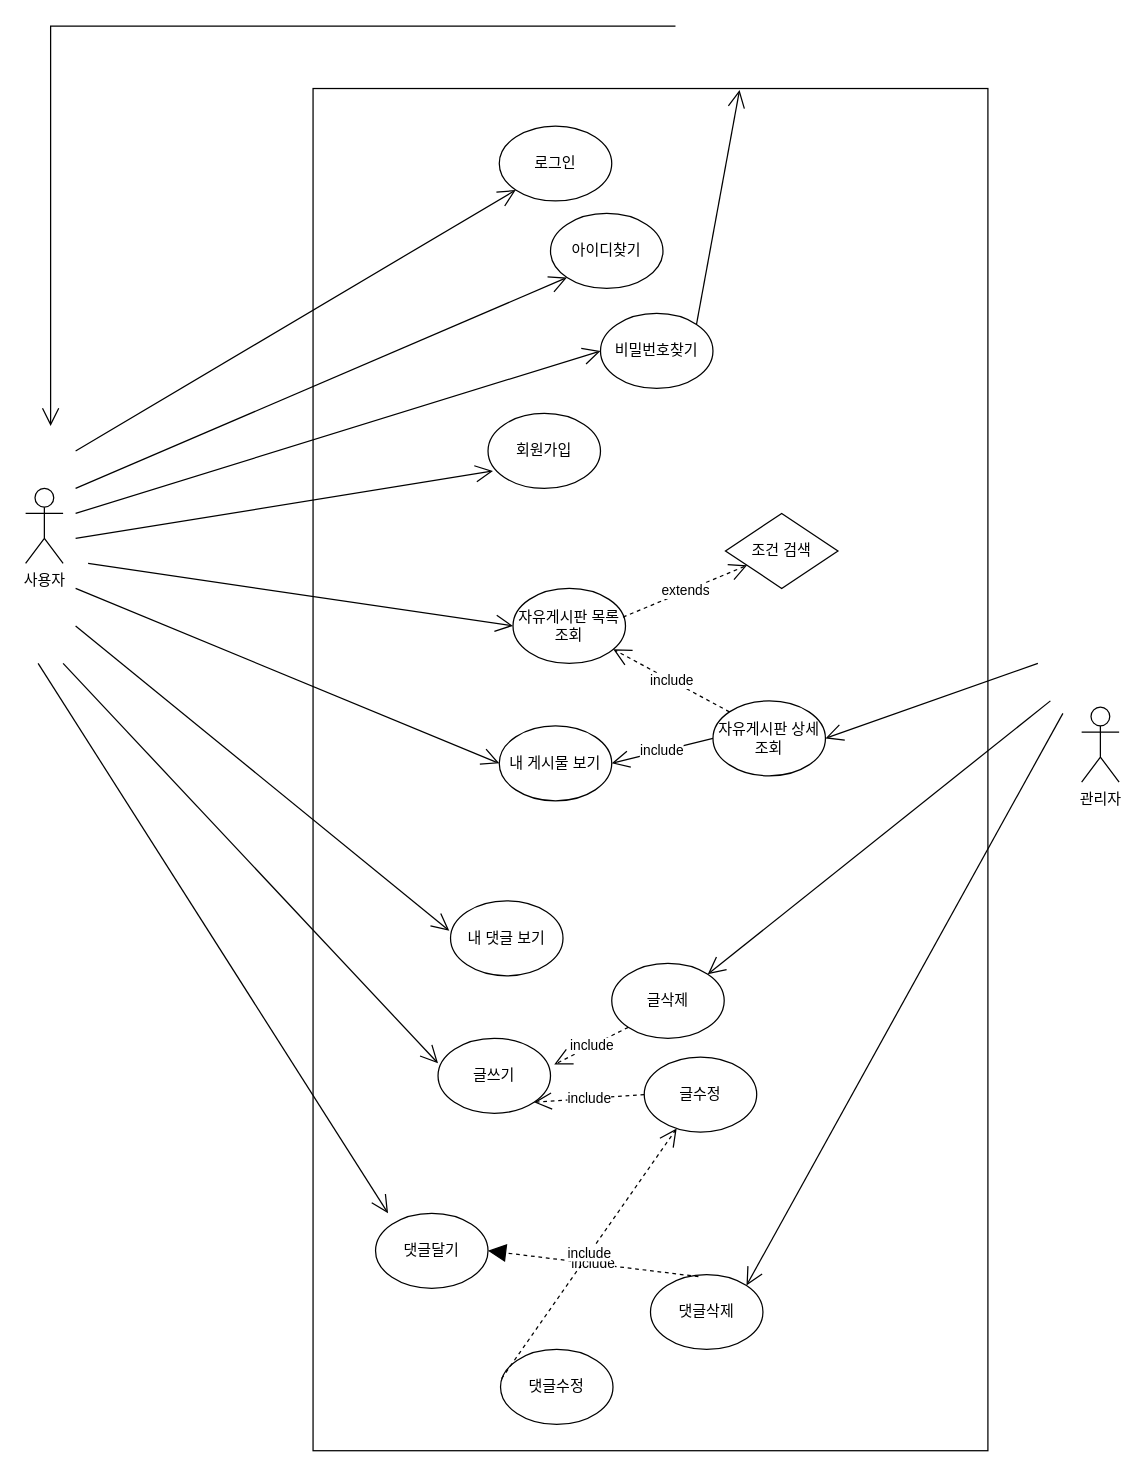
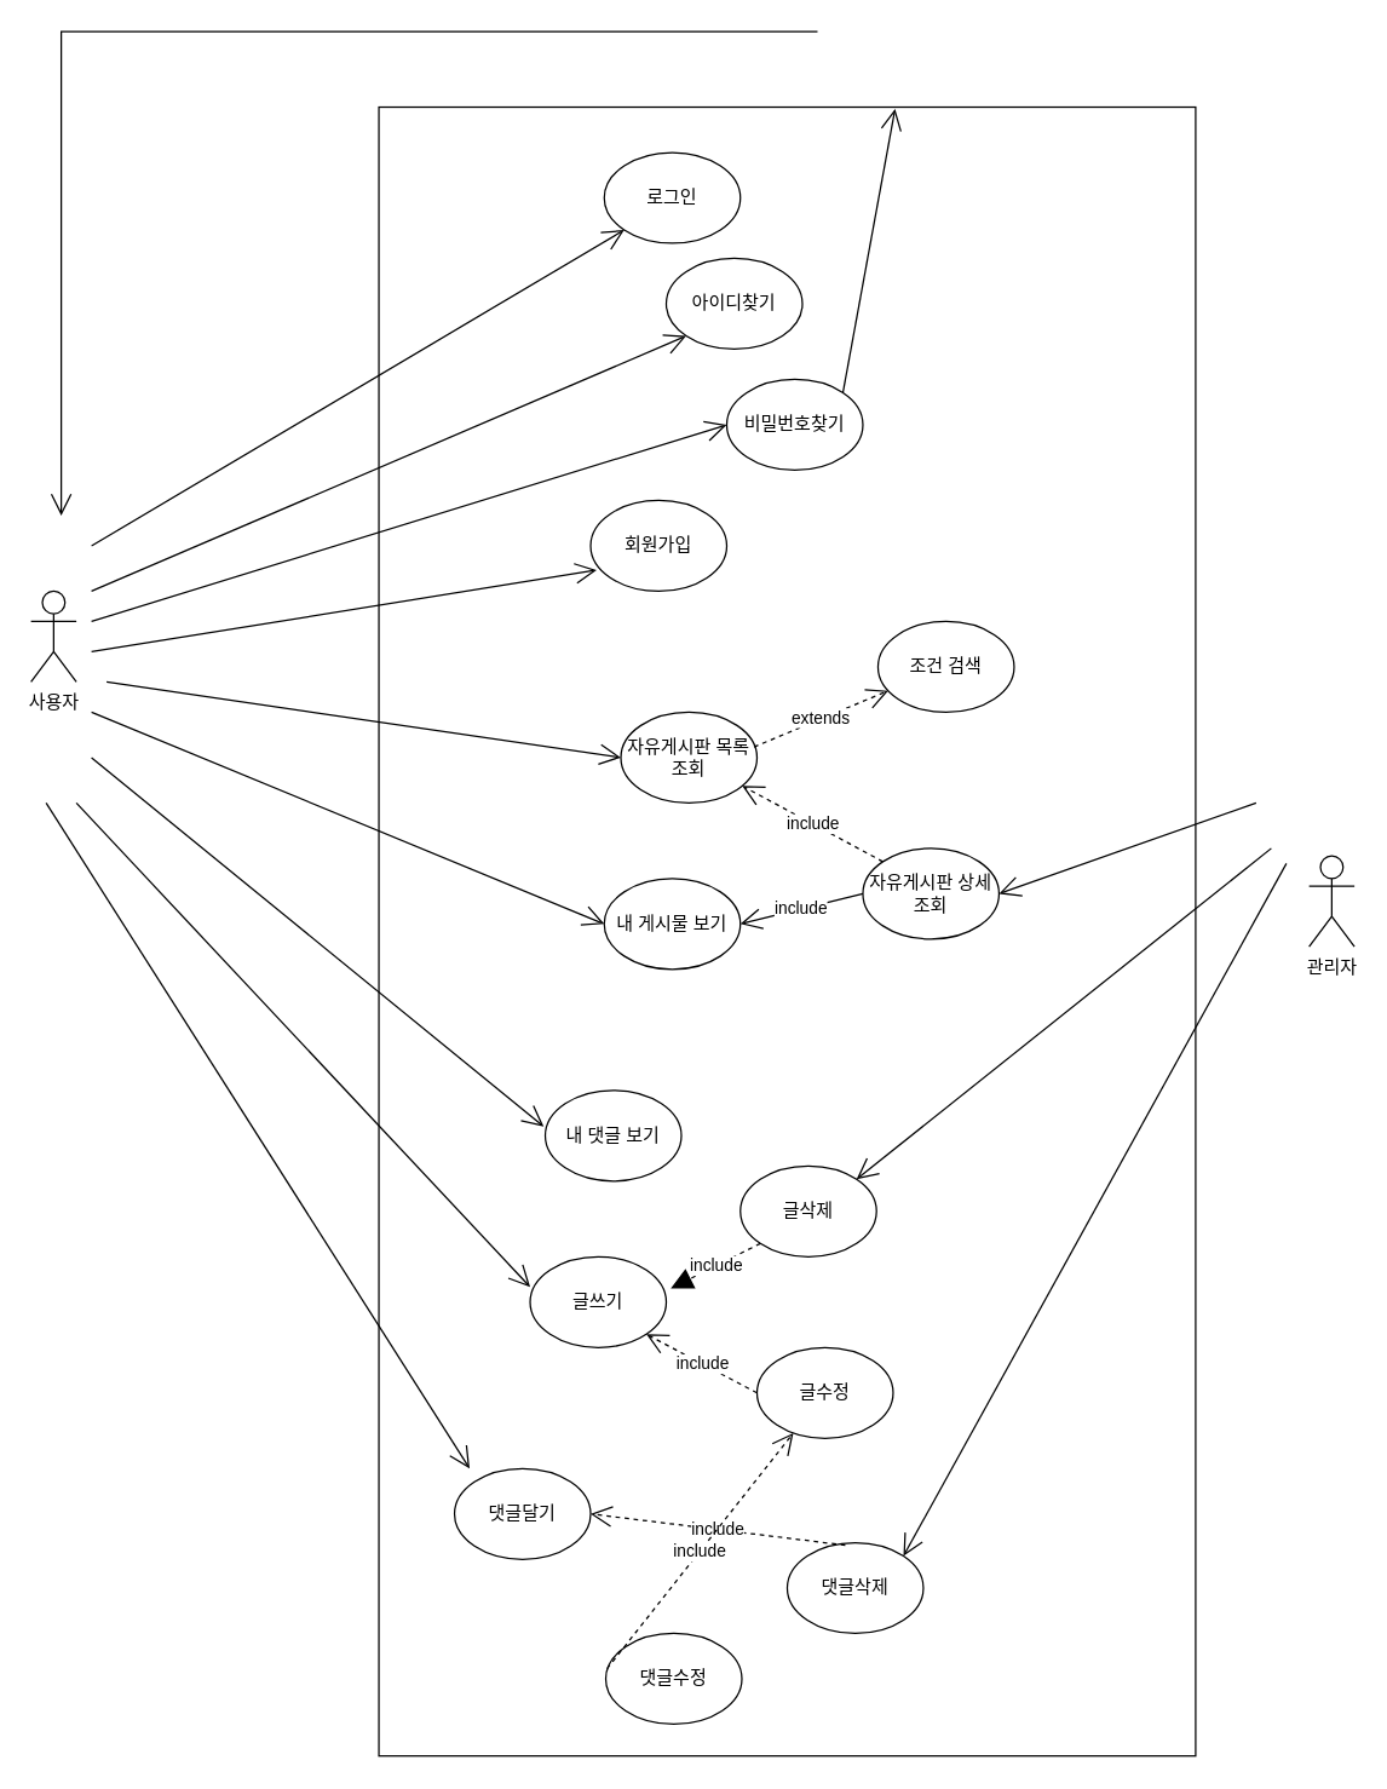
  <mxCell id="0" />
  <mxCell id="1" parent="0" />
  <mxCell id="2" value="사용자" style="shape=umlActor;verticalLabelPosition=bottom;verticalAlign=top;html=1;outlineConnect=0;" vertex="1" parent="1"><mxGeometry x="20" y="390" width="30" height="60" as="geometry" /></mxCell>
  <mxCell id="3" value="" style="rounded=0;whiteSpace=wrap;html=1;" vertex="1" parent="1"><mxGeometry x="250" y="70" width="540" height="1090" as="geometry" /></mxCell>
  <mxCell id="4" value="회원가입" style="ellipse;whiteSpace=wrap;html=1;" vertex="1" parent="1"><mxGeometry x="390" y="330" width="90" height="60" as="geometry" /></mxCell>
  <mxCell id="5" value="로그인" style="ellipse;whiteSpace=wrap;html=1;" vertex="1" parent="1"><mxGeometry x="399" y="100" width="90" height="60" as="geometry" /></mxCell>
  <mxCell id="6" value="아이디찾기" style="ellipse;whiteSpace=wrap;html=1;" vertex="1" parent="1"><mxGeometry x="440" y="170" width="90" height="60" as="geometry" /></mxCell>
  <mxCell id="7" value="비밀번호찾기" style="ellipse;whiteSpace=wrap;html=1;" vertex="1" parent="1"><mxGeometry x="480" y="250" width="90" height="60" as="geometry" /></mxCell>
  <mxCell id="8" value="자유게시판 목록 조회" style="ellipse;whiteSpace=wrap;html=1;" vertex="1" parent="1"><mxGeometry x="410" y="470" width="90" height="60" as="geometry" /></mxCell>
  <mxCell id="9" value="자유게시판 상세조회" style="ellipse;whiteSpace=wrap;html=1;" vertex="1" parent="1"><mxGeometry x="570" y="560" width="90" height="60" as="geometry" /></mxCell>
  <mxCell id="10" value="댓글달기" style="ellipse;whiteSpace=wrap;html=1;" vertex="1" parent="1"><mxGeometry x="300" y="970" width="90" height="60" as="geometry" /></mxCell>
  <mxCell id="11" value="댓글수정&lt;br&gt;" style="ellipse;whiteSpace=wrap;html=1;" vertex="1" parent="1"><mxGeometry x="400" y="1079" width="90" height="60" as="geometry" /></mxCell>
  <mxCell id="12" value="댓글삭제" style="ellipse;whiteSpace=wrap;html=1;" vertex="1" parent="1"><mxGeometry x="520" y="1019" width="90" height="60" as="geometry" /></mxCell>
  <mxCell id="13" value="내 게시물 보기" style="ellipse;whiteSpace=wrap;html=1;" vertex="1" parent="1"><mxGeometry x="399" y="580" width="90" height="60" as="geometry" /></mxCell>
  <mxCell id="14" value="내 댓글 보기" style="ellipse;whiteSpace=wrap;html=1;" vertex="1" parent="1"><mxGeometry x="360" y="720" width="90" height="60" as="geometry" /></mxCell>
  <mxCell id="15" value="" style="endArrow=open;endFill=1;endSize=12;html=1;rounded=0;entryX=0;entryY=1;entryDx=0;entryDy=0;" edge="1" parent="1" target="6"><mxGeometry width="160" relative="1" as="geometry"><mxPoint x="60" y="390" as="sourcePoint" /><mxPoint x="750" y="380" as="targetPoint" /></mxGeometry></mxCell>
  <mxCell id="16" value="" style="endArrow=open;endFill=1;endSize=12;html=1;rounded=0;entryX=0;entryY=0.5;entryDx=0;entryDy=0;" edge="1" parent="1" target="7"><mxGeometry width="160" relative="1" as="geometry"><mxPoint x="60" y="410" as="sourcePoint" /><mxPoint x="313.18" y="181.213" as="targetPoint" /></mxGeometry></mxCell>
  <mxCell id="17" value="" style="endArrow=open;endFill=1;endSize=12;html=1;rounded=0;entryX=0.044;entryY=0.767;entryDx=0;entryDy=0;entryPerimeter=0;" edge="1" parent="1" target="4"><mxGeometry width="160" relative="1" as="geometry"><mxPoint x="60" y="430" as="sourcePoint" /><mxPoint x="304" y="240" as="targetPoint" /></mxGeometry></mxCell>
  <mxCell id="18" value="" style="endArrow=open;endFill=1;endSize=12;html=1;rounded=0;entryX=0;entryY=0.5;entryDx=0;entryDy=0;" edge="1" parent="1" target="8"><mxGeometry width="160" relative="1" as="geometry"><mxPoint x="70" y="450" as="sourcePoint" /><mxPoint x="363.96" y="346.02" as="targetPoint" /></mxGeometry></mxCell>
  <mxCell id="19" value="" style="endArrow=open;endFill=1;endSize=12;html=1;rounded=0;entryX=0;entryY=0.5;entryDx=0;entryDy=0;" edge="1" parent="1" target="13"><mxGeometry width="160" relative="1" as="geometry"><mxPoint x="60" y="470" as="sourcePoint" /><mxPoint x="360" y="480" as="targetPoint" /></mxGeometry></mxCell>
  <mxCell id="20" value="" style="endArrow=open;endFill=1;endSize=12;html=1;rounded=0;entryX=-0.011;entryY=0.4;entryDx=0;entryDy=0;entryPerimeter=0;" edge="1" parent="1" target="14"><mxGeometry width="160" relative="1" as="geometry"><mxPoint x="60" y="500" as="sourcePoint" /><mxPoint x="379" y="610" as="targetPoint" /></mxGeometry></mxCell>
  <mxCell id="21" value="" style="endArrow=open;endFill=1;endSize=12;html=1;rounded=0;entryX=0;entryY=1;entryDx=0;entryDy=0;" edge="1" parent="1" target="5"><mxGeometry width="160" relative="1" as="geometry"><mxPoint x="60" y="360" as="sourcePoint" /><mxPoint x="313.18" y="181.213" as="targetPoint" /></mxGeometry></mxCell>
  <mxCell id="22" value="" style="endArrow=open;endFill=1;endSize=12;html=1;rounded=0;entryX=0.632;entryY=0.001;entryDx=0;entryDy=0;exitX=1;exitY=0;exitDx=0;exitDy=0;entryPerimeter=0;" edge="1" parent="1" source="7" target="3"><mxGeometry width="160" relative="1" as="geometry"><mxPoint x="570" y="250" as="sourcePoint" /><mxPoint x="490" y="290" as="targetPoint" /></mxGeometry></mxCell>
  <mxCell id="23" value="" style="endArrow=open;endFill=1;endSize=12;html=1;rounded=0;" edge="1" parent="1"><mxGeometry width="160" relative="1" as="geometry"><mxPoint x="540" y="20" as="sourcePoint" /><mxPoint x="40" y="340" as="targetPoint" /><Array as="points"><mxPoint x="40" y="20" /></Array></mxGeometry></mxCell>
  <mxCell id="24" value="include" style="endArrow=open;endSize=12;dashed=1;html=1;rounded=0;exitX=0;exitY=0;exitDx=0;exitDy=0;" edge="1" parent="1" source="9" target="8"><mxGeometry width="160" relative="1" as="geometry"><mxPoint x="540" y="550" as="sourcePoint" /><mxPoint x="700" y="550" as="targetPoint" /></mxGeometry></mxCell>
  <mxCell id="25" value="include" style="endArrow=open;endSize=12;dashed=0;html=1;rounded=0;exitX=0;exitY=0.5;exitDx=0;exitDy=0;entryX=1;entryY=0.5;entryDx=0;entryDy=0;" edge="1" parent="1" source="9" target="13"><mxGeometry width="160" relative="1" as="geometry"><mxPoint x="593.18" y="578.787" as="sourcePoint" /><mxPoint x="500.072" y="528.797" as="targetPoint" /></mxGeometry></mxCell>
- <mxCell id="26" value="include" style="endArrow=block;endSize=12;dashed=1;html=1;rounded=0;exitX=0.426;exitY=0.028;exitDx=0;exitDy=0;entryX=1;entryY=0.5;entryDx=0;entryDy=0;exitPerimeter=0;" edge="1" parent="1" source="12" target="10"><mxGeometry width="160" relative="1" as="geometry"><mxPoint x="605.02" y="625.86" as="sourcePoint" /><mxPoint x="460" y="753.34" as="targetPoint" /></mxGeometry></mxCell>
+ <mxCell id="26" value="include" style="endArrow=open;endSize=12;dashed=1;html=1;rounded=0;exitX=0.426;exitY=0.028;exitDx=0;exitDy=0;entryX=1;entryY=0.5;entryDx=0;entryDy=0;exitPerimeter=0;" edge="1" parent="1" source="12" target="10"><mxGeometry width="160" relative="1" as="geometry"><mxPoint x="605.02" y="625.86" as="sourcePoint" /><mxPoint x="460" y="753.34" as="targetPoint" /></mxGeometry></mxCell>
  <mxCell id="27" value="include" style="endArrow=open;endSize=12;dashed=1;html=1;rounded=0;exitX=0.009;exitY=0.389;exitDx=0;exitDy=0;exitPerimeter=0;" edge="1" parent="1" source="11" target="33"><mxGeometry width="160" relative="1" as="geometry"><mxPoint x="778.34" y="651.68" as="sourcePoint" /><mxPoint x="755" y="580" as="targetPoint" /></mxGeometry></mxCell>
- <mxCell id="28" value="조건 검색" style="rhombus;whiteSpace=wrap;html=1;" vertex="1" parent="1"><mxGeometry x="580" y="410" width="90" height="60" as="geometry" /></mxCell>
+ <mxCell id="28" value="조건 검색" style="ellipse;whiteSpace=wrap;html=1;" vertex="1" parent="1"><mxGeometry x="580" y="410" width="90" height="60" as="geometry" /></mxCell>
  <mxCell id="29" value="extends" style="endArrow=open;endSize=12;dashed=1;html=1;rounded=0;exitX=0.978;exitY=0.383;exitDx=0;exitDy=0;exitPerimeter=0;" edge="1" parent="1" source="8" target="28"><mxGeometry width="160" relative="1" as="geometry"><mxPoint x="669.46" y="592.26" as="sourcePoint" /><mxPoint x="718.847" y="567.864" as="targetPoint" /></mxGeometry></mxCell>
  <mxCell id="30" value="" style="endArrow=open;endFill=1;endSize=12;html=1;rounded=0;" edge="1" parent="1"><mxGeometry width="160" relative="1" as="geometry"><mxPoint x="30" y="530" as="sourcePoint" /><mxPoint x="310" y="970" as="targetPoint" /></mxGeometry></mxCell>
  <mxCell id="31" value="" style="endArrow=open;endFill=1;endSize=12;html=1;rounded=0;" edge="1" parent="1"><mxGeometry width="160" relative="1" as="geometry"><mxPoint x="50" y="530" as="sourcePoint" /><mxPoint x="350" y="850" as="targetPoint" /></mxGeometry></mxCell>
  <mxCell id="32" value="글쓰기" style="ellipse;whiteSpace=wrap;html=1;" vertex="1" parent="1"><mxGeometry x="350" y="830" width="90" height="60" as="geometry" /></mxCell>
- <mxCell id="33" value="글수정" style="ellipse;whiteSpace=wrap;html=1;" vertex="1" parent="1"><mxGeometry x="515" y="845" width="90" height="60" as="geometry" /></mxCell>
+ <mxCell id="33" value="글수정" style="ellipse;whiteSpace=wrap;html=1;" vertex="1" parent="1"><mxGeometry x="500" y="890" width="90" height="60" as="geometry" /></mxCell>
  <mxCell id="34" value="글삭제" style="ellipse;whiteSpace=wrap;html=1;" vertex="1" parent="1"><mxGeometry x="489" y="770" width="90" height="60" as="geometry" /></mxCell>
- <mxCell id="35" value="include" style="endArrow=open;endSize=12;dashed=1;html=1;rounded=0;exitX=0;exitY=1;exitDx=0;exitDy=0;entryX=1.033;entryY=0.35;entryDx=0;entryDy=0;entryPerimeter=0;" edge="1" parent="1" source="34" target="32"><mxGeometry width="160" relative="1" as="geometry"><mxPoint x="500.81" y="1093.34" as="sourcePoint" /><mxPoint x="386.82" y="1031.213" as="targetPoint" /></mxGeometry></mxCell>
+ <mxCell id="35" value="include" style="endArrow=block;endSize=12;dashed=1;html=1;rounded=0;exitX=0;exitY=1;exitDx=0;exitDy=0;entryX=1.033;entryY=0.35;entryDx=0;entryDy=0;entryPerimeter=0;" edge="1" parent="1" source="34" target="32"><mxGeometry width="160" relative="1" as="geometry"><mxPoint x="500.81" y="1093.34" as="sourcePoint" /><mxPoint x="386.82" y="1031.213" as="targetPoint" /></mxGeometry></mxCell>
  <mxCell id="36" value="include" style="endArrow=open;endSize=12;dashed=1;html=1;rounded=0;exitX=0;exitY=0.5;exitDx=0;exitDy=0;entryX=1;entryY=1;entryDx=0;entryDy=0;" edge="1" parent="1" source="33" target="32"><mxGeometry width="160" relative="1" as="geometry"><mxPoint x="368.34" y="1091.68" as="sourcePoint" /><mxPoint x="355" y="1040" as="targetPoint" /></mxGeometry></mxCell>
  <mxCell id="37" value="관리자" style="shape=umlActor;verticalLabelPosition=bottom;verticalAlign=top;html=1;outlineConnect=0;" vertex="1" parent="1"><mxGeometry x="865" y="565" width="30" height="60" as="geometry" /></mxCell>
  <mxCell id="38" value="" style="endArrow=open;endFill=1;endSize=12;html=1;rounded=0;entryX=1;entryY=0.5;entryDx=0;entryDy=0;" edge="1" parent="1" target="9"><mxGeometry width="160" relative="1" as="geometry"><mxPoint x="830" y="530" as="sourcePoint" /><mxPoint x="760" y="620" as="targetPoint" /></mxGeometry></mxCell>
  <mxCell id="39" value="" style="endArrow=open;endFill=1;endSize=12;html=1;rounded=0;entryX=1;entryY=0;entryDx=0;entryDy=0;" edge="1" parent="1" target="34"><mxGeometry width="160" relative="1" as="geometry"><mxPoint x="840" y="560" as="sourcePoint" /><mxPoint x="640" y="740" as="targetPoint" /></mxGeometry></mxCell>
  <mxCell id="40" value="" style="endArrow=open;endFill=1;endSize=12;html=1;rounded=0;entryX=1;entryY=0;entryDx=0;entryDy=0;" edge="1" parent="1" target="12"><mxGeometry width="160" relative="1" as="geometry"><mxPoint x="850" y="570" as="sourcePoint" /><mxPoint x="575.82" y="788.787" as="targetPoint" /></mxGeometry></mxCell>
